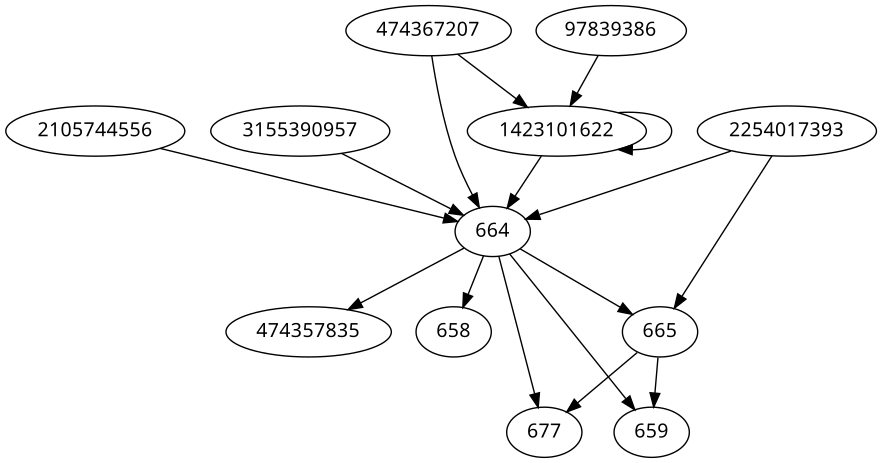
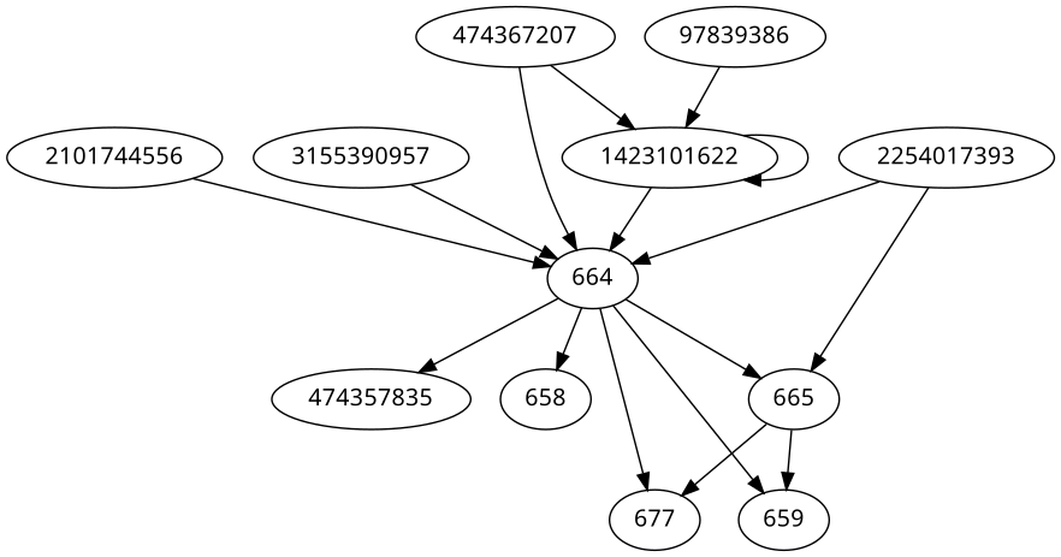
  digraph {
    fontname="Noto Sans"
    node [fontname="Noto Sans"]
    edge [fontname="Noto Sans"]
    474367207
    1423101622
    664
    665
    n5 [label=677]
    474357835
    658
    659
-   2105744556
+   2105744556 [label=2101744556]
    3155390957
    2254017393
    97839386
    474367207 -> 1423101622
    474367207 -> 664
    1423101622 -> 1423101622
    1423101622 -> 664
    664 -> 665
    664 -> n5
    664 -> 474357835
    664 -> 658
    664 -> 659
    665 -> n5
    665 -> 659
    2105744556 -> 664
    3155390957 -> 664
    2254017393 -> 664
    2254017393 -> 665
    97839386 -> 1423101622
  }
